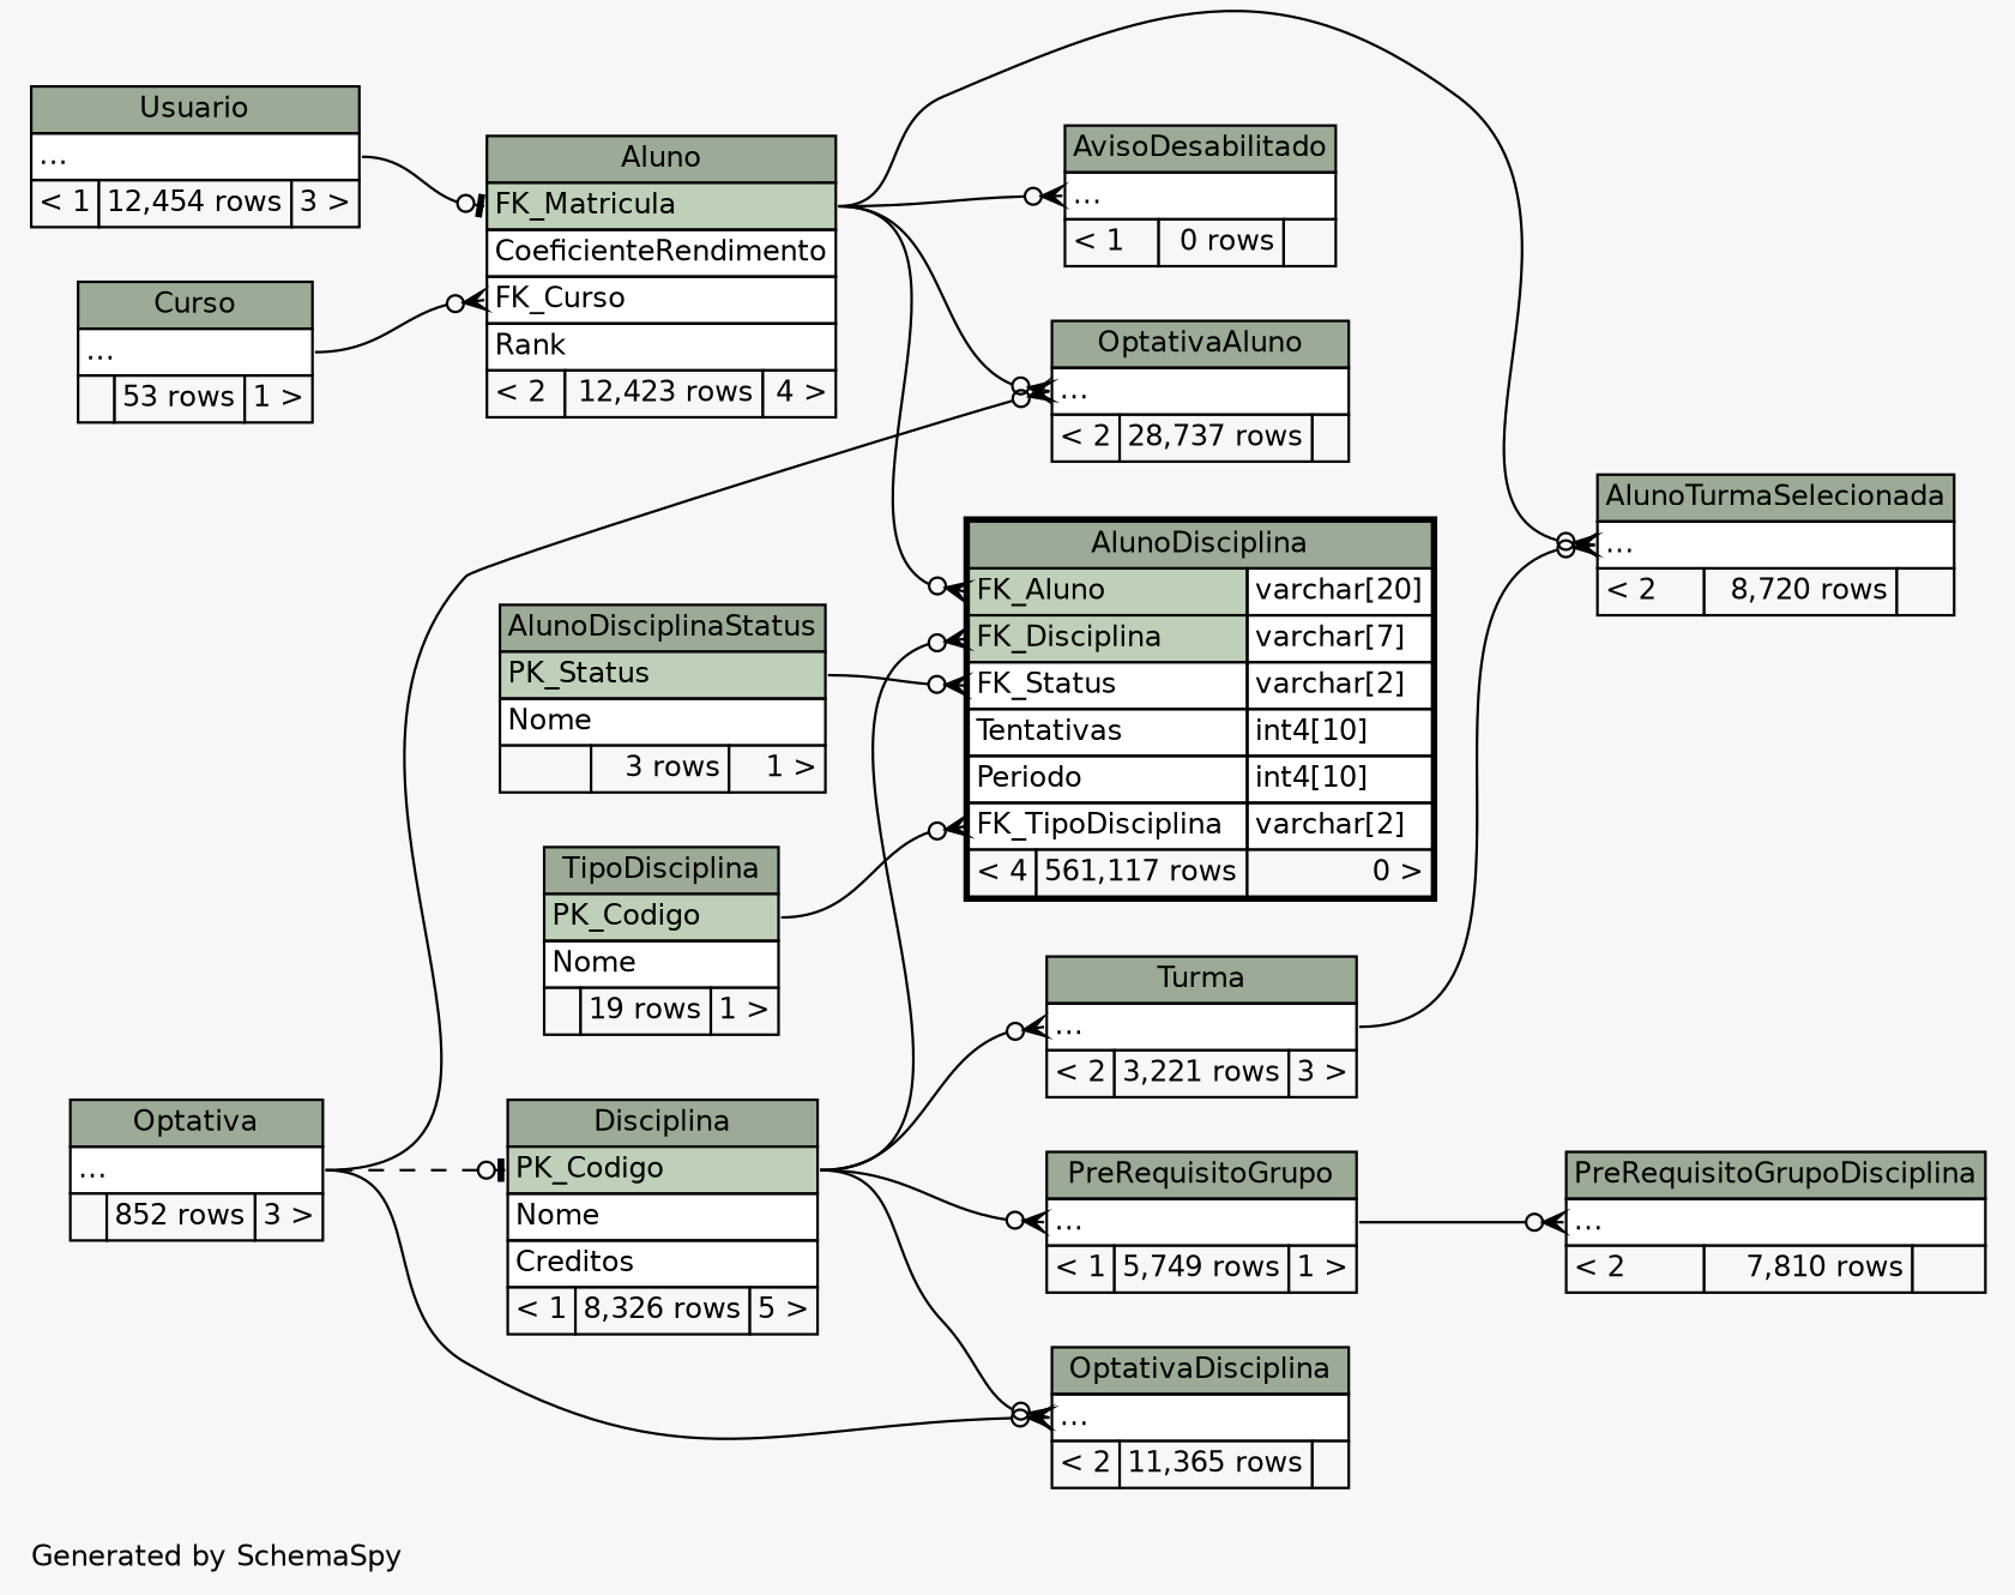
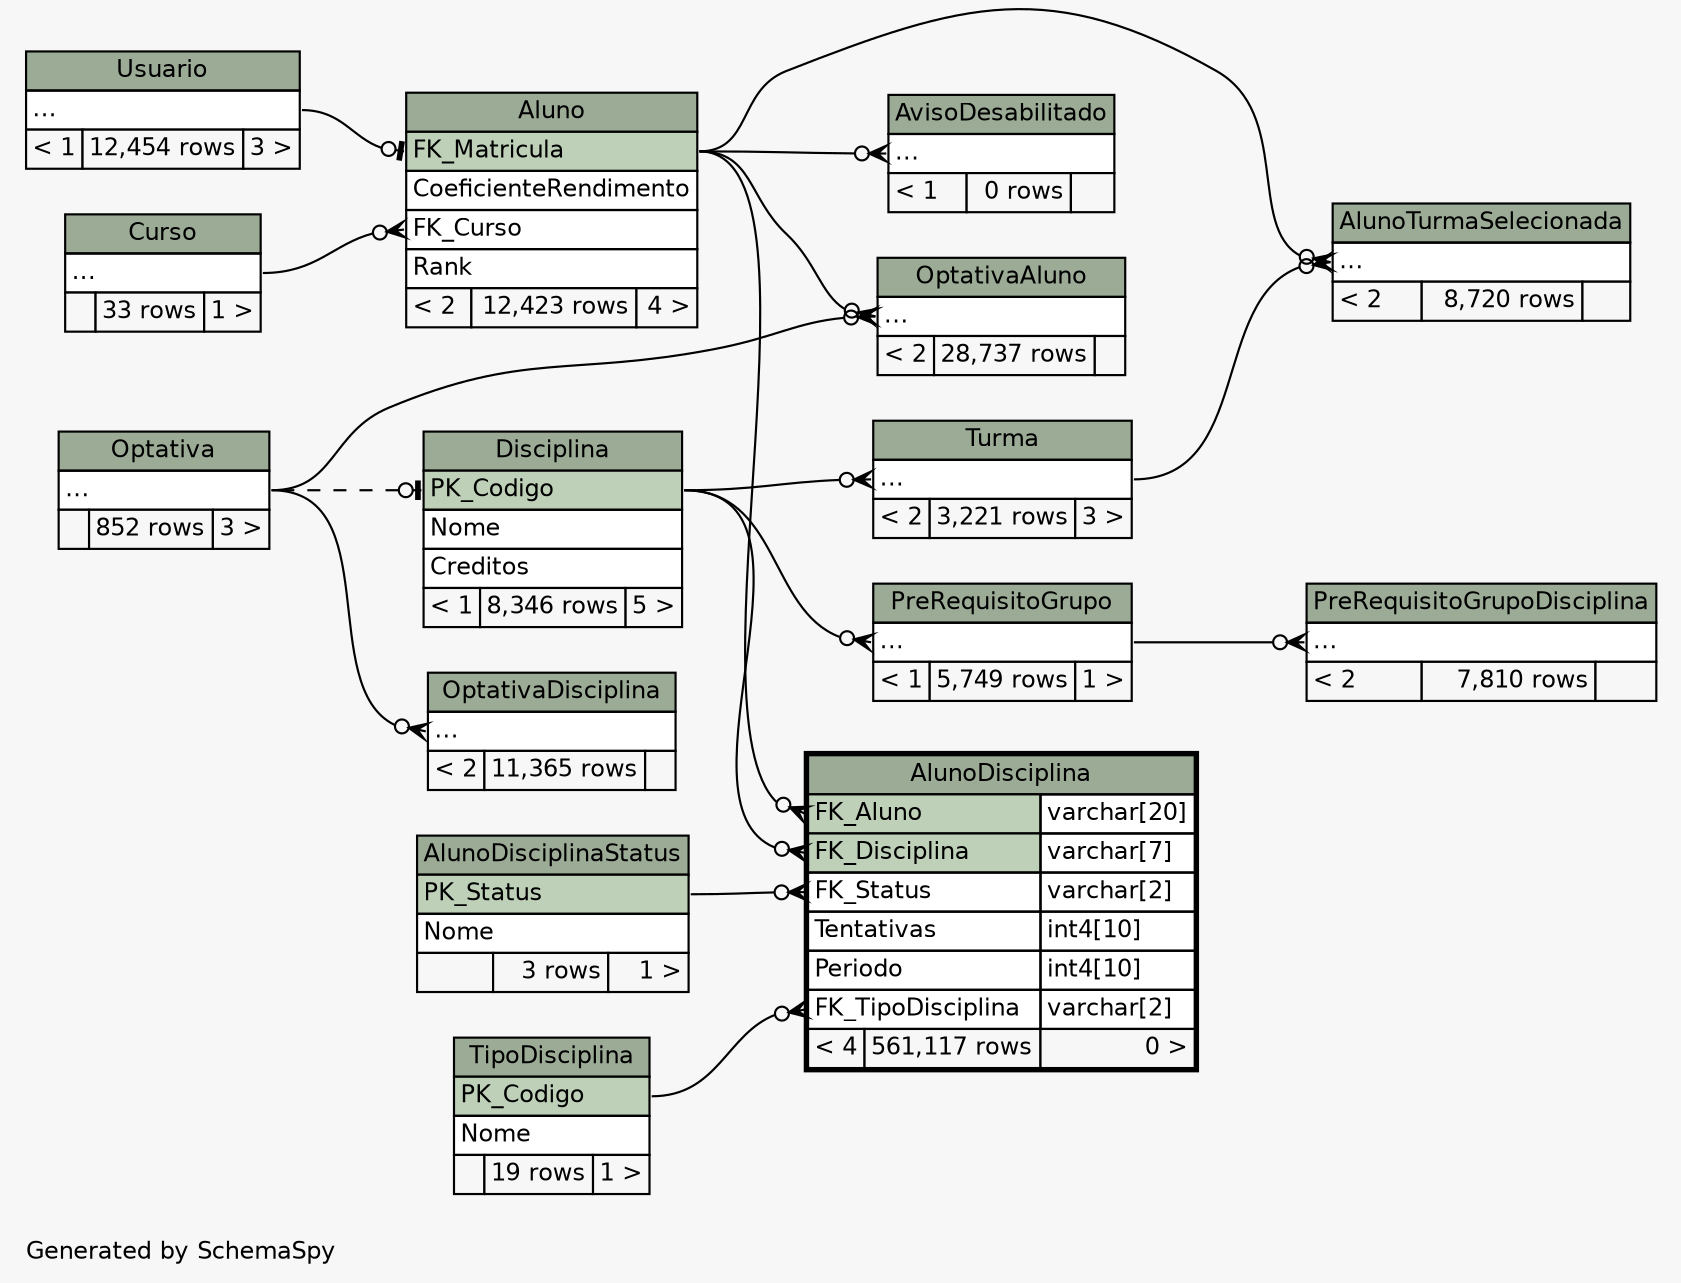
  digraph {
    bgcolor="#f7f7f7"
    fontname=Helvetica
    fontsize=11
    label="\nGenerated by SchemaSpy"
    labeljust=l
    nodesep=0.18
    rankdir=RL
    ranksep=0.46
    node [fontname=Helvetica fontsize=11 shape=plaintext]
    edge [arrowhead=none arrowsize=0.8 arrowtail=crowodot dir=back headport="elipses:e" tailport="elipses:w"]
    n1 [label=<     <TABLE BORDER="0" CELLBORDER="1" CELLSPACING="0" BGCOLOR="#ffffff">       <TR><TD COLSPAN="3" BGCOLOR="#9bab96" ALIGN="CENTER">Aluno</TD></TR>       <TR><TD PORT="FK_Matricula" COLSPAN="3" BGCOLOR="#bed1b8" ALIGN="LEFT">FK_Matricula</TD></TR>       <TR><TD PORT="CoeficienteRendimento" COLSPAN="3" ALIGN="LEFT">CoeficienteRendimento</TD></TR>       <TR><TD PORT="FK_Curso" COLSPAN="3" ALIGN="LEFT">FK_Curso</TD></TR>       <TR><TD PORT="Rank" COLSPAN="3" ALIGN="LEFT">Rank</TD></TR>       <TR><TD ALIGN="LEFT" BGCOLOR="#f7f7f7">&lt; 2</TD><TD ALIGN="RIGHT" BGCOLOR="#f7f7f7">12,423 rows</TD><TD ALIGN="RIGHT" BGCOLOR="#f7f7f7">4 &gt;</TD></TR>     </TABLE>>]
-   n2 [label=<     <TABLE BORDER="0" CELLBORDER="1" CELLSPACING="0" BGCOLOR="#ffffff">       <TR><TD COLSPAN="3" BGCOLOR="#9bab96" ALIGN="CENTER">Curso</TD></TR>       <TR><TD PORT="elipses" COLSPAN="3" ALIGN="LEFT">...</TD></TR>       <TR><TD ALIGN="LEFT" BGCOLOR="#f7f7f7">  </TD><TD ALIGN="RIGHT" BGCOLOR="#f7f7f7">53 rows</TD><TD ALIGN="RIGHT" BGCOLOR="#f7f7f7">1 &gt;</TD></TR>     </TABLE>>]
+   n2 [label=<     <TABLE BORDER="0" CELLBORDER="1" CELLSPACING="0" BGCOLOR="#ffffff">       <TR><TD COLSPAN="3" BGCOLOR="#9bab96" ALIGN="CENTER">Curso</TD></TR>       <TR><TD PORT="elipses" COLSPAN="3" ALIGN="LEFT">...</TD></TR>       <TR><TD ALIGN="LEFT" BGCOLOR="#f7f7f7">  </TD><TD ALIGN="RIGHT" BGCOLOR="#f7f7f7">33 rows</TD><TD ALIGN="RIGHT" BGCOLOR="#f7f7f7">1 &gt;</TD></TR>     </TABLE>>]
    n3 [label=<     <TABLE BORDER="0" CELLBORDER="1" CELLSPACING="0" BGCOLOR="#ffffff">       <TR><TD COLSPAN="3" BGCOLOR="#9bab96" ALIGN="CENTER">Usuario</TD></TR>       <TR><TD PORT="elipses" COLSPAN="3" ALIGN="LEFT">...</TD></TR>       <TR><TD ALIGN="LEFT" BGCOLOR="#f7f7f7">&lt; 1</TD><TD ALIGN="RIGHT" BGCOLOR="#f7f7f7">12,454 rows</TD><TD ALIGN="RIGHT" BGCOLOR="#f7f7f7">3 &gt;</TD></TR>     </TABLE>>]
    n4 [label=<     <TABLE BORDER="2" CELLBORDER="1" CELLSPACING="0" BGCOLOR="#ffffff">       <TR><TD COLSPAN="3" BGCOLOR="#9bab96" ALIGN="CENTER">AlunoDisciplina</TD></TR>       <TR><TD PORT="FK_Aluno" COLSPAN="2" BGCOLOR="#bed1b8" ALIGN="LEFT">FK_Aluno</TD><TD PORT="FK_Aluno.type" ALIGN="LEFT">varchar[20]</TD></TR>       <TR><TD PORT="FK_Disciplina" COLSPAN="2" BGCOLOR="#bed1b8" ALIGN="LEFT">FK_Disciplina</TD><TD PORT="FK_Disciplina.type" ALIGN="LEFT">varchar[7]</TD></TR>       <TR><TD PORT="FK_Status" COLSPAN="2" ALIGN="LEFT">FK_Status</TD><TD PORT="FK_Status.type" ALIGN="LEFT">varchar[2]</TD></TR>       <TR><TD PORT="Tentativas" COLSPAN="2" ALIGN="LEFT">Tentativas</TD><TD PORT="Tentativas.type" ALIGN="LEFT">int4[10]</TD></TR>       <TR><TD PORT="Periodo" COLSPAN="2" ALIGN="LEFT">Periodo</TD><TD PORT="Periodo.type" ALIGN="LEFT">int4[10]</TD></TR>       <TR><TD PORT="FK_TipoDisciplina" COLSPAN="2" ALIGN="LEFT">FK_TipoDisciplina</TD><TD PORT="FK_TipoDisciplina.type" ALIGN="LEFT">varchar[2]</TD></TR>       <TR><TD ALIGN="LEFT" BGCOLOR="#f7f7f7">&lt; 4</TD><TD ALIGN="RIGHT" BGCOLOR="#f7f7f7">561,117 rows</TD><TD ALIGN="RIGHT" BGCOLOR="#f7f7f7">0 &gt;</TD></TR>     </TABLE>>]
-   n5 [label=<     <TABLE BORDER="0" CELLBORDER="1" CELLSPACING="0" BGCOLOR="#ffffff">       <TR><TD COLSPAN="3" BGCOLOR="#9bab96" ALIGN="CENTER">Disciplina</TD></TR>       <TR><TD PORT="PK_Codigo" COLSPAN="3" BGCOLOR="#bed1b8" ALIGN="LEFT">PK_Codigo</TD></TR>       <TR><TD PORT="Nome" COLSPAN="3" ALIGN="LEFT">Nome</TD></TR>       <TR><TD PORT="Creditos" COLSPAN="3" ALIGN="LEFT">Creditos</TD></TR>       <TR><TD ALIGN="LEFT" BGCOLOR="#f7f7f7">&lt; 1</TD><TD ALIGN="RIGHT" BGCOLOR="#f7f7f7">8,326 rows</TD><TD ALIGN="RIGHT" BGCOLOR="#f7f7f7">5 &gt;</TD></TR>     </TABLE>>]
+   n5 [label=<     <TABLE BORDER="0" CELLBORDER="1" CELLSPACING="0" BGCOLOR="#ffffff">       <TR><TD COLSPAN="3" BGCOLOR="#9bab96" ALIGN="CENTER">Disciplina</TD></TR>       <TR><TD PORT="PK_Codigo" COLSPAN="3" BGCOLOR="#bed1b8" ALIGN="LEFT">PK_Codigo</TD></TR>       <TR><TD PORT="Nome" COLSPAN="3" ALIGN="LEFT">Nome</TD></TR>       <TR><TD PORT="Creditos" COLSPAN="3" ALIGN="LEFT">Creditos</TD></TR>       <TR><TD ALIGN="LEFT" BGCOLOR="#f7f7f7">&lt; 1</TD><TD ALIGN="RIGHT" BGCOLOR="#f7f7f7">8,346 rows</TD><TD ALIGN="RIGHT" BGCOLOR="#f7f7f7">5 &gt;</TD></TR>     </TABLE>>]
    n6 [label=<     <TABLE BORDER="0" CELLBORDER="1" CELLSPACING="0" BGCOLOR="#ffffff">       <TR><TD COLSPAN="3" BGCOLOR="#9bab96" ALIGN="CENTER">AlunoDisciplinaStatus</TD></TR>       <TR><TD PORT="PK_Status" COLSPAN="3" BGCOLOR="#bed1b8" ALIGN="LEFT">PK_Status</TD></TR>       <TR><TD PORT="Nome" COLSPAN="3" ALIGN="LEFT">Nome</TD></TR>       <TR><TD ALIGN="LEFT" BGCOLOR="#f7f7f7">  </TD><TD ALIGN="RIGHT" BGCOLOR="#f7f7f7">3 rows</TD><TD ALIGN="RIGHT" BGCOLOR="#f7f7f7">1 &gt;</TD></TR>     </TABLE>>]
    n7 [label=<     <TABLE BORDER="0" CELLBORDER="1" CELLSPACING="0" BGCOLOR="#ffffff">       <TR><TD COLSPAN="3" BGCOLOR="#9bab96" ALIGN="CENTER">TipoDisciplina</TD></TR>       <TR><TD PORT="PK_Codigo" COLSPAN="3" BGCOLOR="#bed1b8" ALIGN="LEFT">PK_Codigo</TD></TR>       <TR><TD PORT="Nome" COLSPAN="3" ALIGN="LEFT">Nome</TD></TR>       <TR><TD ALIGN="LEFT" BGCOLOR="#f7f7f7">  </TD><TD ALIGN="RIGHT" BGCOLOR="#f7f7f7">19 rows</TD><TD ALIGN="RIGHT" BGCOLOR="#f7f7f7">1 &gt;</TD></TR>     </TABLE>>]
    n8 [label=<     <TABLE BORDER="0" CELLBORDER="1" CELLSPACING="0" BGCOLOR="#ffffff">       <TR><TD COLSPAN="3" BGCOLOR="#9bab96" ALIGN="CENTER">Optativa</TD></TR>       <TR><TD PORT="elipses" COLSPAN="3" ALIGN="LEFT">...</TD></TR>       <TR><TD ALIGN="LEFT" BGCOLOR="#f7f7f7">  </TD><TD ALIGN="RIGHT" BGCOLOR="#f7f7f7">852 rows</TD><TD ALIGN="RIGHT" BGCOLOR="#f7f7f7">3 &gt;</TD></TR>     </TABLE>>]
    n9 [label=<     <TABLE BORDER="0" CELLBORDER="1" CELLSPACING="0" BGCOLOR="#ffffff">       <TR><TD COLSPAN="3" BGCOLOR="#9bab96" ALIGN="CENTER">AlunoTurmaSelecionada</TD></TR>       <TR><TD PORT="elipses" COLSPAN="3" ALIGN="LEFT">...</TD></TR>       <TR><TD ALIGN="LEFT" BGCOLOR="#f7f7f7">&lt; 2</TD><TD ALIGN="RIGHT" BGCOLOR="#f7f7f7">8,720 rows</TD><TD ALIGN="RIGHT" BGCOLOR="#f7f7f7">  </TD></TR>     </TABLE>>]
    n10 [label=<     <TABLE BORDER="0" CELLBORDER="1" CELLSPACING="0" BGCOLOR="#ffffff">       <TR><TD COLSPAN="3" BGCOLOR="#9bab96" ALIGN="CENTER">Turma</TD></TR>       <TR><TD PORT="elipses" COLSPAN="3" ALIGN="LEFT">...</TD></TR>       <TR><TD ALIGN="LEFT" BGCOLOR="#f7f7f7">&lt; 2</TD><TD ALIGN="RIGHT" BGCOLOR="#f7f7f7">3,221 rows</TD><TD ALIGN="RIGHT" BGCOLOR="#f7f7f7">3 &gt;</TD></TR>     </TABLE>>]
    n11 [label=<     <TABLE BORDER="0" CELLBORDER="1" CELLSPACING="0" BGCOLOR="#ffffff">       <TR><TD COLSPAN="3" BGCOLOR="#9bab96" ALIGN="CENTER">AvisoDesabilitado</TD></TR>       <TR><TD PORT="elipses" COLSPAN="3" ALIGN="LEFT">...</TD></TR>       <TR><TD ALIGN="LEFT" BGCOLOR="#f7f7f7">&lt; 1</TD><TD ALIGN="RIGHT" BGCOLOR="#f7f7f7">0 rows</TD><TD ALIGN="RIGHT" BGCOLOR="#f7f7f7">  </TD></TR>     </TABLE>>]
    n12 [label=<     <TABLE BORDER="0" CELLBORDER="1" CELLSPACING="0" BGCOLOR="#ffffff">       <TR><TD COLSPAN="3" BGCOLOR="#9bab96" ALIGN="CENTER">OptativaAluno</TD></TR>       <TR><TD PORT="elipses" COLSPAN="3" ALIGN="LEFT">...</TD></TR>       <TR><TD ALIGN="LEFT" BGCOLOR="#f7f7f7">&lt; 2</TD><TD ALIGN="RIGHT" BGCOLOR="#f7f7f7">28,737 rows</TD><TD ALIGN="RIGHT" BGCOLOR="#f7f7f7">  </TD></TR>     </TABLE>>]
    n13 [label=<     <TABLE BORDER="0" CELLBORDER="1" CELLSPACING="0" BGCOLOR="#ffffff">       <TR><TD COLSPAN="3" BGCOLOR="#9bab96" ALIGN="CENTER">OptativaDisciplina</TD></TR>       <TR><TD PORT="elipses" COLSPAN="3" ALIGN="LEFT">...</TD></TR>       <TR><TD ALIGN="LEFT" BGCOLOR="#f7f7f7">&lt; 2</TD><TD ALIGN="RIGHT" BGCOLOR="#f7f7f7">11,365 rows</TD><TD ALIGN="RIGHT" BGCOLOR="#f7f7f7">  </TD></TR>     </TABLE>>]
    n14 [label=<     <TABLE BORDER="0" CELLBORDER="1" CELLSPACING="0" BGCOLOR="#ffffff">       <TR><TD COLSPAN="3" BGCOLOR="#9bab96" ALIGN="CENTER">PreRequisitoGrupo</TD></TR>       <TR><TD PORT="elipses" COLSPAN="3" ALIGN="LEFT">...</TD></TR>       <TR><TD ALIGN="LEFT" BGCOLOR="#f7f7f7">&lt; 1</TD><TD ALIGN="RIGHT" BGCOLOR="#f7f7f7">5,749 rows</TD><TD ALIGN="RIGHT" BGCOLOR="#f7f7f7">1 &gt;</TD></TR>     </TABLE>>]
    n15 [label=<     <TABLE BORDER="0" CELLBORDER="1" CELLSPACING="0" BGCOLOR="#ffffff">       <TR><TD COLSPAN="3" BGCOLOR="#9bab96" ALIGN="CENTER">PreRequisitoGrupoDisciplina</TD></TR>       <TR><TD PORT="elipses" COLSPAN="3" ALIGN="LEFT">...</TD></TR>       <TR><TD ALIGN="LEFT" BGCOLOR="#f7f7f7">&lt; 2</TD><TD ALIGN="RIGHT" BGCOLOR="#f7f7f7">7,810 rows</TD><TD ALIGN="RIGHT" BGCOLOR="#f7f7f7">  </TD></TR>     </TABLE>>]
    n1 -> n2 [tailport="FK_Curso:w"]
    n1 -> n3 [arrowtail=teeodot tailport="FK_Matricula:w"]
    n4 -> n1 [headport="FK_Matricula:e" tailport="FK_Aluno:w"]
    n4 -> n5 [headport="PK_Codigo:e" tailport="FK_Disciplina:w"]
    n4 -> n6 [headport="PK_Status:e" tailport="FK_Status:w"]
    n4 -> n7 [headport="PK_Codigo:e" tailport="FK_TipoDisciplina:w"]
    n5 -> n8 [arrowtail=teeodot style=dashed tailport="PK_Codigo:w"]
    n9 -> n1 [headport="FK_Matricula:e"]
    n9 -> n10
    n10 -> n5 [headport="PK_Codigo:e"]
    n11 -> n1 [headport="FK_Matricula:e"]
    n12 -> n1 [headport="FK_Matricula:e"]
    n12 -> n8
-   n13 -> n5 [headport="PK_Codigo:e"]
    n13 -> n8
    n14 -> n5 [headport="PK_Codigo:e"]
    n15 -> n14
  }
